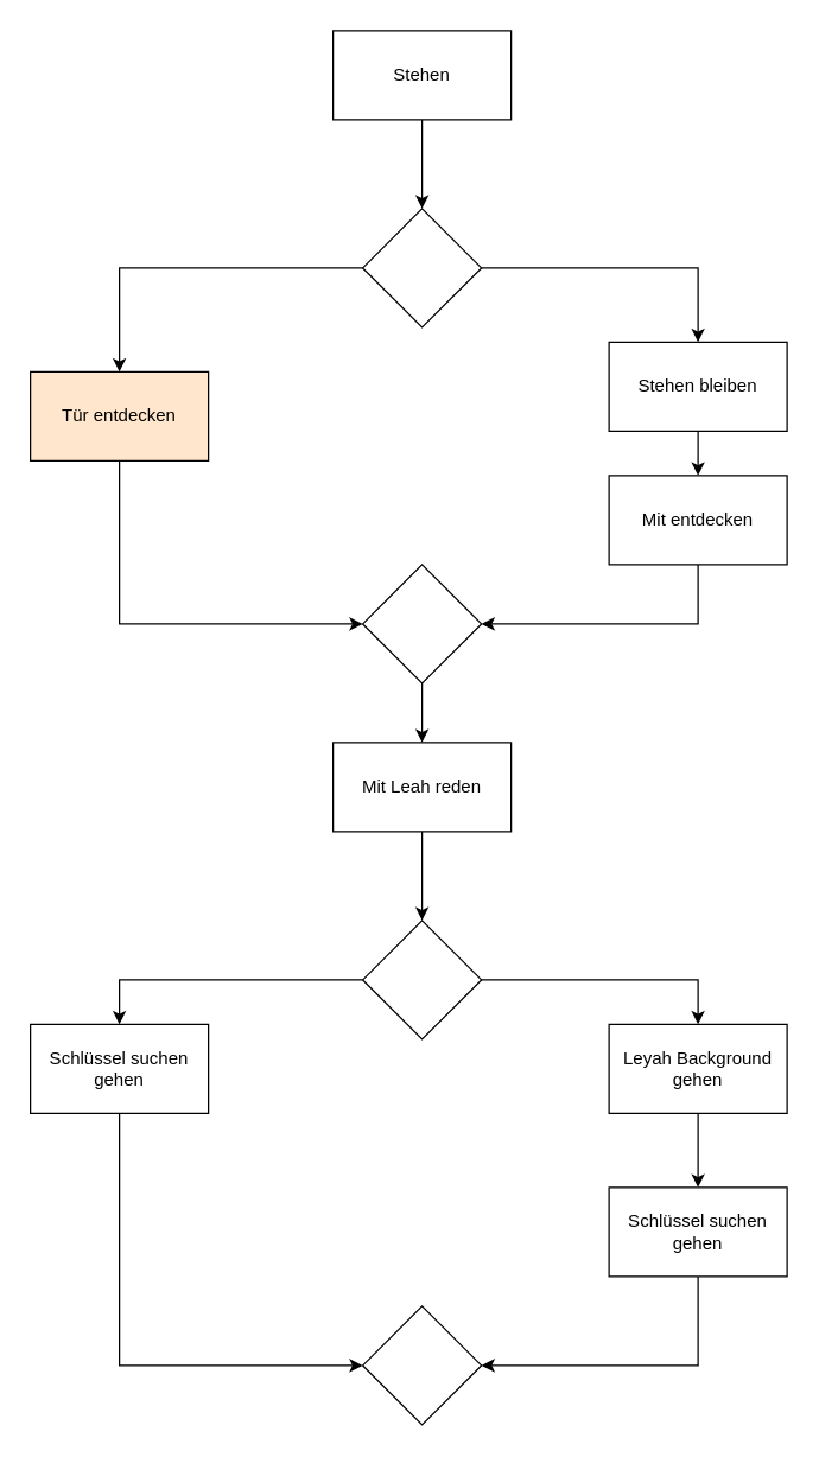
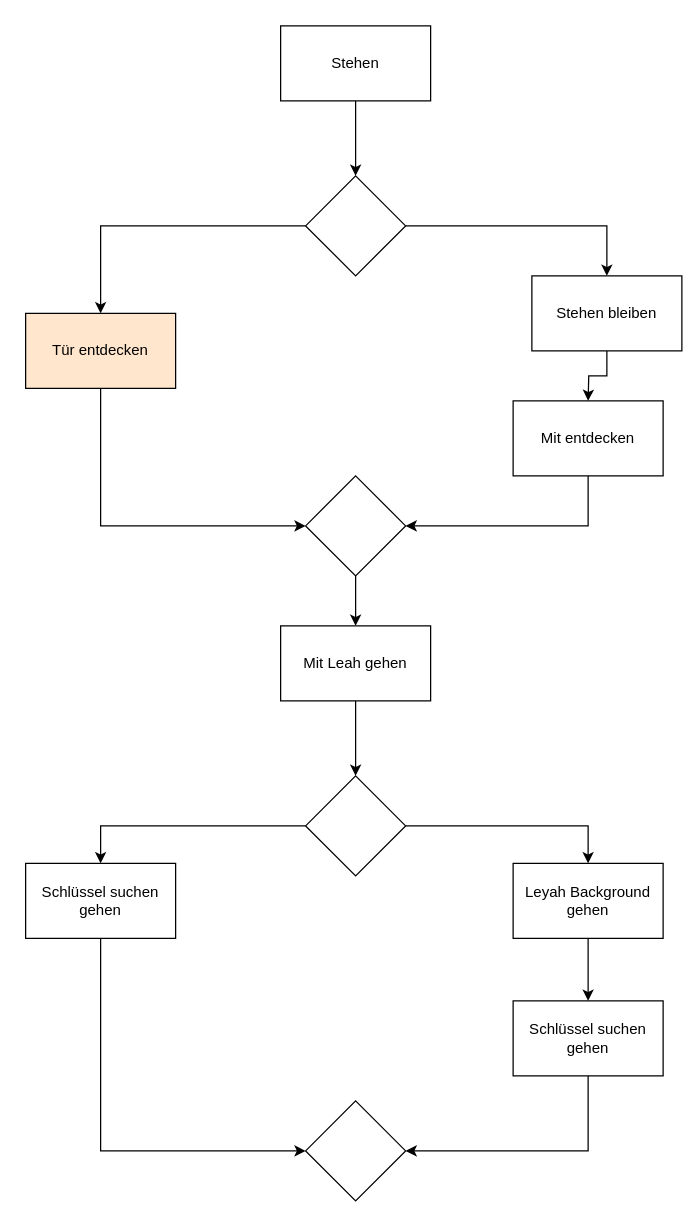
  <mxCell id="0" />
  <mxCell id="1" parent="0" />
  <mxCell id="2" style="edgeStyle=orthogonalEdgeStyle;rounded=0;orthogonalLoop=1;jettySize=auto;html=1;entryX=0.5;entryY=0;entryDx=0;entryDy=0;" edge="1" parent="1" source="3" target="6"><mxGeometry relative="1" as="geometry" /></mxCell>
  <mxCell id="3" value="Stehen" style="rounded=0;whiteSpace=wrap;html=1;" vertex="1" parent="1"><mxGeometry x="224" y="20" width="120" height="60" as="geometry" /></mxCell>
  <mxCell id="4" style="edgeStyle=orthogonalEdgeStyle;rounded=0;orthogonalLoop=1;jettySize=auto;html=1;entryX=0.5;entryY=0;entryDx=0;entryDy=0;" edge="1" parent="1" source="6" target="8"><mxGeometry relative="1" as="geometry" /></mxCell>
  <mxCell id="5" style="edgeStyle=orthogonalEdgeStyle;rounded=0;orthogonalLoop=1;jettySize=auto;html=1;entryX=0.5;entryY=0;entryDx=0;entryDy=0;" edge="1" parent="1" source="6" target="10"><mxGeometry relative="1" as="geometry" /></mxCell>
  <mxCell id="6" value="" style="rhombus;whiteSpace=wrap;html=1;" vertex="1" parent="1"><mxGeometry x="244" y="140" width="80" height="80" as="geometry" /></mxCell>
  <mxCell id="7" style="edgeStyle=orthogonalEdgeStyle;rounded=0;orthogonalLoop=1;jettySize=auto;html=1;entryX=0;entryY=0.5;entryDx=0;entryDy=0;" edge="1" parent="1" source="8" target="12"><mxGeometry relative="1" as="geometry"><Array as="points"><mxPoint x="80" y="420" /></Array></mxGeometry></mxCell>
  <mxCell id="8" value="Tür entdecken" style="rounded=0;whiteSpace=wrap;html=1;fillColor=#ffe6cc;" vertex="1" parent="1"><mxGeometry x="20" y="250" width="120" height="60" as="geometry" /></mxCell>
  <mxCell id="9" style="edgeStyle=orthogonalEdgeStyle;rounded=0;orthogonalLoop=1;jettySize=auto;html=1;entryX=0.5;entryY=0;entryDx=0;entryDy=0;" edge="1" parent="1" source="10"><mxGeometry relative="1" as="geometry"><mxPoint x="470" y="320" as="targetPoint" /></mxGeometry></mxCell>
- <mxCell id="10" value="Stehen bleiben" style="rounded=0;whiteSpace=wrap;html=1;" vertex="1" parent="1"><mxGeometry x="410" y="230" width="120" height="60" as="geometry" /></mxCell>
+ <mxCell id="10" value="Stehen bleiben" style="rounded=0;whiteSpace=wrap;html=1;" vertex="1" parent="1"><mxGeometry x="425" y="220" width="120" height="60" as="geometry" /></mxCell>
  <mxCell id="11" style="edgeStyle=orthogonalEdgeStyle;rounded=0;orthogonalLoop=1;jettySize=auto;html=1;entryX=0.5;entryY=0;entryDx=0;entryDy=0;" edge="1" parent="1" source="12" target="14"><mxGeometry relative="1" as="geometry" /></mxCell>
  <mxCell id="12" value="" style="rhombus;whiteSpace=wrap;html=1;" vertex="1" parent="1"><mxGeometry x="244" y="380" width="80" height="80" as="geometry" /></mxCell>
  <mxCell id="13" style="edgeStyle=orthogonalEdgeStyle;rounded=0;orthogonalLoop=1;jettySize=auto;html=1;entryX=0.5;entryY=0;entryDx=0;entryDy=0;" edge="1" parent="1" source="14" target="19"><mxGeometry relative="1" as="geometry" /></mxCell>
- <mxCell id="14" value="Mit Leah reden" style="rounded=0;whiteSpace=wrap;html=1;" vertex="1" parent="1"><mxGeometry x="224" y="500" width="120" height="60" as="geometry" /></mxCell>
+ <mxCell id="14" value="Mit Leah gehen" style="rounded=0;whiteSpace=wrap;html=1;" vertex="1" parent="1"><mxGeometry x="224" y="500" width="120" height="60" as="geometry" /></mxCell>
  <mxCell id="15" style="edgeStyle=orthogonalEdgeStyle;rounded=0;orthogonalLoop=1;jettySize=auto;html=1;entryX=1;entryY=0.5;entryDx=0;entryDy=0;" edge="1" parent="1" source="16" target="12"><mxGeometry relative="1" as="geometry"><Array as="points"><mxPoint x="470" y="420" /></Array></mxGeometry></mxCell>
  <mxCell id="16" value="Mit entdecken" style="rounded=0;whiteSpace=wrap;html=1;" vertex="1" parent="1"><mxGeometry x="410" y="320" width="120" height="60" as="geometry" /></mxCell>
  <mxCell id="17" style="edgeStyle=orthogonalEdgeStyle;rounded=0;orthogonalLoop=1;jettySize=auto;html=1;entryX=0.5;entryY=0;entryDx=0;entryDy=0;" edge="1" parent="1" source="19" target="21"><mxGeometry relative="1" as="geometry" /></mxCell>
  <mxCell id="18" style="edgeStyle=orthogonalEdgeStyle;rounded=0;orthogonalLoop=1;jettySize=auto;html=1;entryX=0.5;entryY=0;entryDx=0;entryDy=0;" edge="1" parent="1" source="19" target="23"><mxGeometry relative="1" as="geometry" /></mxCell>
  <mxCell id="19" value="" style="rhombus;whiteSpace=wrap;html=1;" vertex="1" parent="1"><mxGeometry x="244" y="620" width="80" height="80" as="geometry" /></mxCell>
  <mxCell id="20" style="edgeStyle=orthogonalEdgeStyle;rounded=0;orthogonalLoop=1;jettySize=auto;html=1;entryX=0;entryY=0.5;entryDx=0;entryDy=0;" edge="1" parent="1" source="21" target="24"><mxGeometry relative="1" as="geometry"><mxPoint x="244" y="840" as="targetPoint" /><Array as="points"><mxPoint x="80" y="920" /></Array></mxGeometry></mxCell>
  <mxCell id="21" value="Schlüssel suchen gehen" style="rounded=0;whiteSpace=wrap;html=1;" vertex="1" parent="1"><mxGeometry x="20" y="690" width="120" height="60" as="geometry" /></mxCell>
  <mxCell id="22" style="edgeStyle=orthogonalEdgeStyle;rounded=0;orthogonalLoop=1;jettySize=auto;html=1;entryX=0.5;entryY=0;entryDx=0;entryDy=0;" edge="1" parent="1" source="23" target="26"><mxGeometry relative="1" as="geometry" /></mxCell>
  <mxCell id="23" value="Leyah Background gehen" style="rounded=0;whiteSpace=wrap;html=1;" vertex="1" parent="1"><mxGeometry x="410" y="690" width="120" height="60" as="geometry" /></mxCell>
  <mxCell id="24" value="" style="rhombus;whiteSpace=wrap;html=1;" vertex="1" parent="1"><mxGeometry x="244" y="880" width="80" height="80" as="geometry" /></mxCell>
  <mxCell id="25" style="edgeStyle=orthogonalEdgeStyle;rounded=0;orthogonalLoop=1;jettySize=auto;html=1;entryX=1;entryY=0.5;entryDx=0;entryDy=0;" edge="1" parent="1" source="26" target="24"><mxGeometry relative="1" as="geometry"><Array as="points"><mxPoint x="470" y="920" /></Array></mxGeometry></mxCell>
  <mxCell id="26" value="Schlüssel suchen gehen" style="rounded=0;whiteSpace=wrap;html=1;" vertex="1" parent="1"><mxGeometry x="410" y="800" width="120" height="60" as="geometry" /></mxCell>
